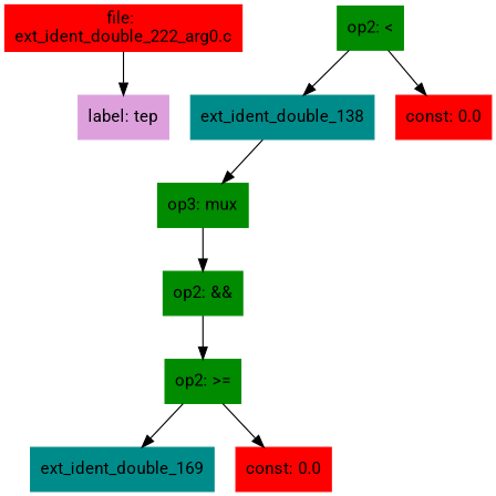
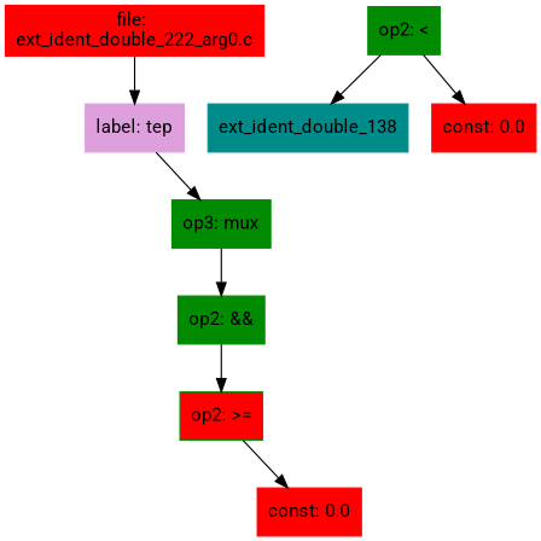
  digraph {
    fontname=Roboto
    node [color=green4 fontname=Roboto shape=box style=filled]
    edge [fontname=Roboto]
    n1 [color=red label="file: \next_ident_double_222_arg0.c"]
    n2 [color=plum label="label: tep"]
    n3 [label="op3: mux"]
    n4 [label="op2: &&"]
-   n5 [label="op2: >="]
+   n5 [label="op2: >=" fillcolor=red1]
    n6 [label="op2: <"]
    n7 [color=cyan4 label=ext_ident_double_138]
    n8 [color=red1 label="const: 0.0"]
-   n9 [color=cyan4 label=ext_ident_double_169]
    n10 [color=red1 label="const: 0.0"]
    n1 -> n2
-   n7 -> n3
+   n2 -> n3
    n3 -> n4
    n4 -> n5
-   n5 -> n9
    n5 -> n10
    n6 -> n7
    n6 -> n8
  }
